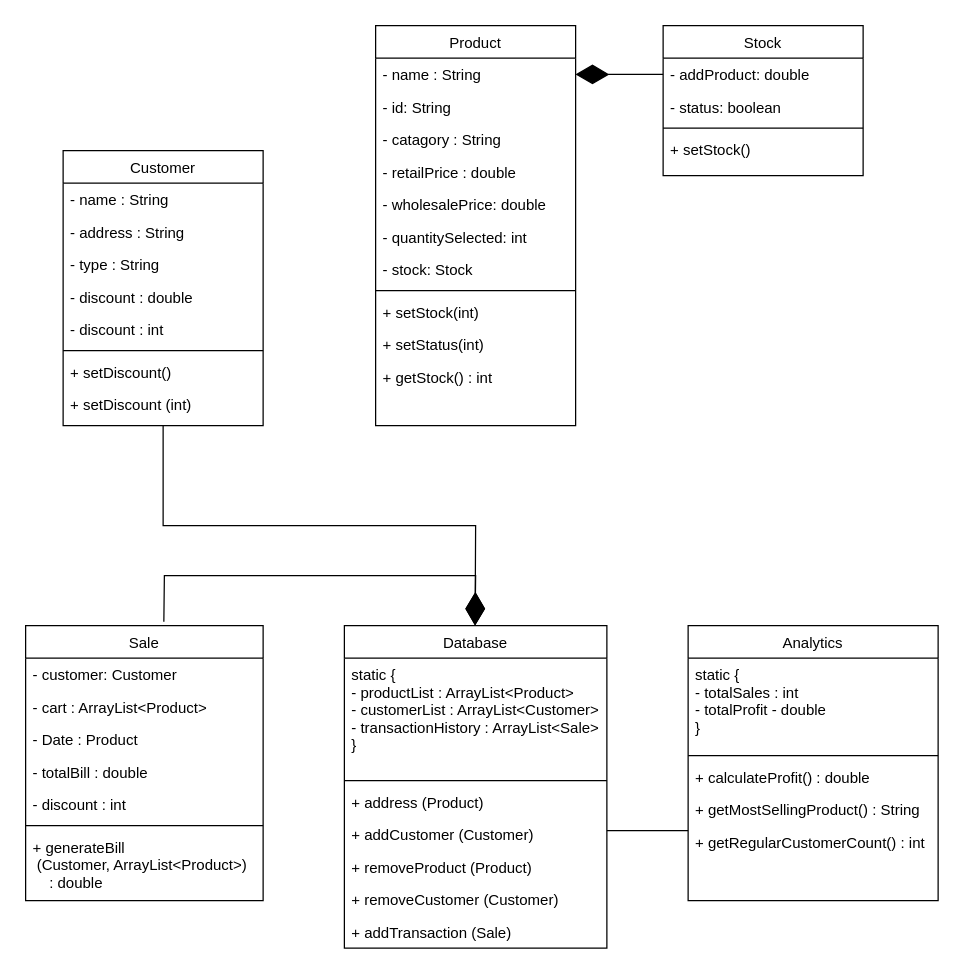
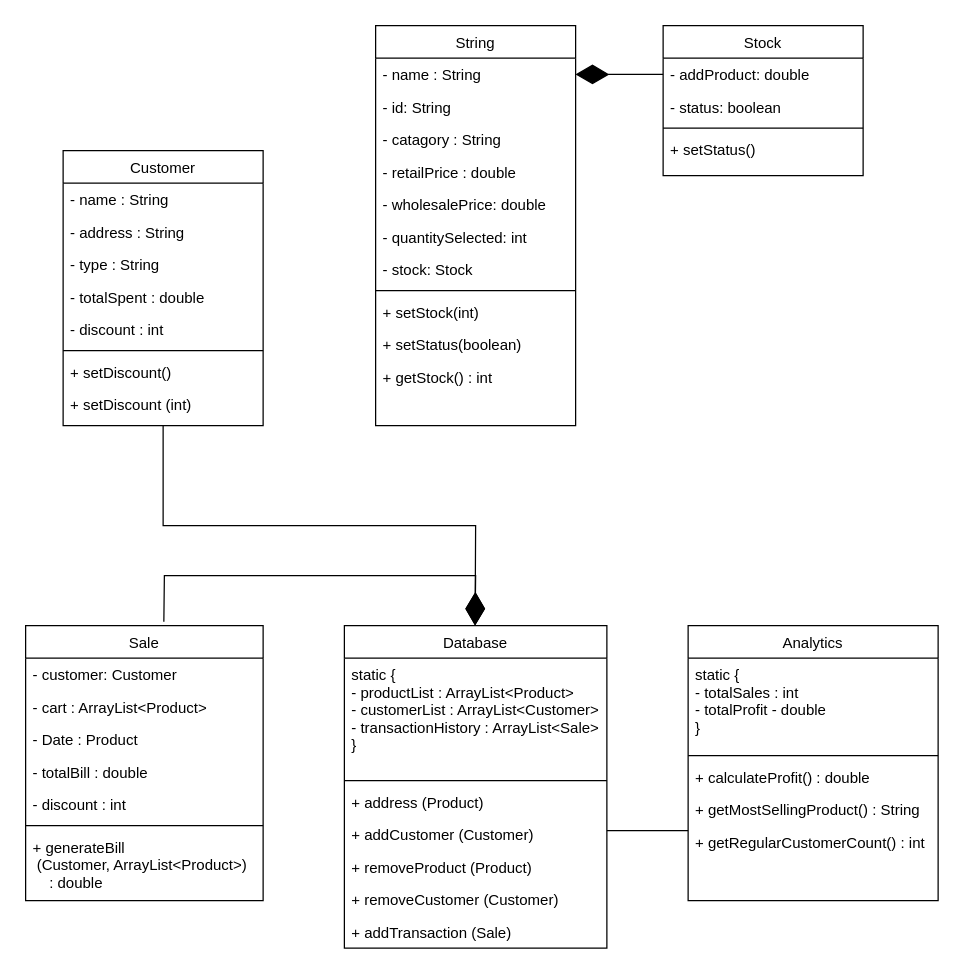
  <mxCell id="0" />
  <mxCell id="1" parent="0" />
  <mxCell id="2" value="Customer" style="swimlane;fontStyle=0;align=center;verticalAlign=top;childLayout=stackLayout;horizontal=1;startSize=26;horizontalStack=0;resizeParent=1;resizeLast=0;collapsible=1;marginBottom=0;rounded=0;shadow=0;strokeWidth=1;" parent="1" vertex="1"><mxGeometry x="50" y="120" width="160" height="220" as="geometry"><mxRectangle x="130" y="380" width="160" height="26" as="alternateBounds" /></mxGeometry></mxCell>
  <mxCell id="3" value="- name : String" style="text;align=left;verticalAlign=top;spacingLeft=4;spacingRight=4;overflow=hidden;rotatable=0;points=[[0,0.5],[1,0.5]];portConstraint=eastwest;" parent="2" vertex="1"><mxGeometry y="26" width="160" height="26" as="geometry" /></mxCell>
  <mxCell id="4" value="- address : String" style="text;align=left;verticalAlign=top;spacingLeft=4;spacingRight=4;overflow=hidden;rotatable=0;points=[[0,0.5],[1,0.5]];portConstraint=eastwest;rounded=0;shadow=0;html=0;" parent="2" vertex="1"><mxGeometry y="52" width="160" height="26" as="geometry" /></mxCell>
  <mxCell id="5" value="- type : String" style="text;align=left;verticalAlign=top;spacingLeft=4;spacingRight=4;overflow=hidden;rotatable=0;points=[[0,0.5],[1,0.5]];portConstraint=eastwest;rounded=0;shadow=0;html=0;" vertex="1" parent="2"><mxGeometry y="78" width="160" height="26" as="geometry" /></mxCell>
- <mxCell id="6" value="- discount : double" style="text;align=left;verticalAlign=top;spacingLeft=4;spacingRight=4;overflow=hidden;rotatable=0;points=[[0,0.5],[1,0.5]];portConstraint=eastwest;rounded=0;shadow=0;html=0;" vertex="1" parent="2"><mxGeometry y="104" width="160" height="26" as="geometry" /></mxCell>
+ <mxCell id="6" value="- totalSpent : double" style="text;align=left;verticalAlign=top;spacingLeft=4;spacingRight=4;overflow=hidden;rotatable=0;points=[[0,0.5],[1,0.5]];portConstraint=eastwest;rounded=0;shadow=0;html=0;" vertex="1" parent="2"><mxGeometry y="104" width="160" height="26" as="geometry" /></mxCell>
  <mxCell id="7" value="- discount : int" style="text;align=left;verticalAlign=top;spacingLeft=4;spacingRight=4;overflow=hidden;rotatable=0;points=[[0,0.5],[1,0.5]];portConstraint=eastwest;rounded=0;shadow=0;html=0;" vertex="1" parent="2"><mxGeometry y="130" width="160" height="26" as="geometry" /></mxCell>
  <mxCell id="8" value="" style="line;html=1;strokeWidth=1;align=left;verticalAlign=middle;spacingTop=-1;spacingLeft=3;spacingRight=3;rotatable=0;labelPosition=right;points=[];portConstraint=eastwest;" parent="2" vertex="1"><mxGeometry y="156" width="160" height="8" as="geometry" /></mxCell>
  <mxCell id="9" value="+ setDiscount()" style="text;align=left;verticalAlign=top;spacingLeft=4;spacingRight=4;overflow=hidden;rotatable=0;points=[[0,0.5],[1,0.5]];portConstraint=eastwest;rounded=0;shadow=0;html=0;" vertex="1" parent="2"><mxGeometry y="164" width="160" height="26" as="geometry" /></mxCell>
  <mxCell id="10" value="+ setDiscount (int)" style="text;align=left;verticalAlign=top;spacingLeft=4;spacingRight=4;overflow=hidden;rotatable=0;points=[[0,0.5],[1,0.5]];portConstraint=eastwest;rounded=0;shadow=0;html=0;" vertex="1" parent="2"><mxGeometry y="190" width="160" height="26" as="geometry" /></mxCell>
- <mxCell id="11" value="Product" style="swimlane;fontStyle=0;align=center;verticalAlign=top;childLayout=stackLayout;horizontal=1;startSize=26;horizontalStack=0;resizeParent=1;resizeLast=0;collapsible=1;marginBottom=0;rounded=0;shadow=0;strokeWidth=1;" vertex="1" parent="1"><mxGeometry x="300" y="20" width="160" height="320" as="geometry"><mxRectangle x="130" y="380" width="160" height="26" as="alternateBounds" /></mxGeometry></mxCell>
+ <mxCell id="11" value="String" style="swimlane;fontStyle=0;align=center;verticalAlign=top;childLayout=stackLayout;horizontal=1;startSize=26;horizontalStack=0;resizeParent=1;resizeLast=0;collapsible=1;marginBottom=0;rounded=0;shadow=0;strokeWidth=1;" vertex="1" parent="1"><mxGeometry x="300" y="20" width="160" height="320" as="geometry"><mxRectangle x="130" y="380" width="160" height="26" as="alternateBounds" /></mxGeometry></mxCell>
  <mxCell id="12" value="- name : String" style="text;align=left;verticalAlign=top;spacingLeft=4;spacingRight=4;overflow=hidden;rotatable=0;points=[[0,0.5],[1,0.5]];portConstraint=eastwest;" vertex="1" parent="11"><mxGeometry y="26" width="160" height="26" as="geometry" /></mxCell>
  <mxCell id="13" value="- id: String" style="text;align=left;verticalAlign=top;spacingLeft=4;spacingRight=4;overflow=hidden;rotatable=0;points=[[0,0.5],[1,0.5]];portConstraint=eastwest;rounded=0;shadow=0;html=0;" vertex="1" parent="11"><mxGeometry y="52" width="160" height="26" as="geometry" /></mxCell>
  <mxCell id="14" value="- catagory : String" style="text;align=left;verticalAlign=top;spacingLeft=4;spacingRight=4;overflow=hidden;rotatable=0;points=[[0,0.5],[1,0.5]];portConstraint=eastwest;rounded=0;shadow=0;html=0;" vertex="1" parent="11"><mxGeometry y="78" width="160" height="26" as="geometry" /></mxCell>
  <mxCell id="15" value="- retailPrice : double" style="text;align=left;verticalAlign=top;spacingLeft=4;spacingRight=4;overflow=hidden;rotatable=0;points=[[0,0.5],[1,0.5]];portConstraint=eastwest;rounded=0;shadow=0;html=0;" vertex="1" parent="11"><mxGeometry y="104" width="160" height="26" as="geometry" /></mxCell>
  <mxCell id="16" value="- wholesalePrice: double" style="text;align=left;verticalAlign=top;spacingLeft=4;spacingRight=4;overflow=hidden;rotatable=0;points=[[0,0.5],[1,0.5]];portConstraint=eastwest;rounded=0;shadow=0;html=0;" vertex="1" parent="11"><mxGeometry y="130" width="160" height="26" as="geometry" /></mxCell>
  <mxCell id="17" value="- quantitySelected: int" style="text;align=left;verticalAlign=top;spacingLeft=4;spacingRight=4;overflow=hidden;rotatable=0;points=[[0,0.5],[1,0.5]];portConstraint=eastwest;rounded=0;shadow=0;html=0;" vertex="1" parent="11"><mxGeometry y="156" width="160" height="26" as="geometry" /></mxCell>
  <mxCell id="18" value="- stock: Stock" style="text;align=left;verticalAlign=top;spacingLeft=4;spacingRight=4;overflow=hidden;rotatable=0;points=[[0,0.5],[1,0.5]];portConstraint=eastwest;rounded=0;shadow=0;html=0;" vertex="1" parent="11"><mxGeometry y="182" width="160" height="26" as="geometry" /></mxCell>
  <mxCell id="19" value="" style="line;html=1;strokeWidth=1;align=left;verticalAlign=middle;spacingTop=-1;spacingLeft=3;spacingRight=3;rotatable=0;labelPosition=right;points=[];portConstraint=eastwest;" vertex="1" parent="11"><mxGeometry y="208" width="160" height="8" as="geometry" /></mxCell>
  <mxCell id="20" value="+ setStock(int)" style="text;align=left;verticalAlign=top;spacingLeft=4;spacingRight=4;overflow=hidden;rotatable=0;points=[[0,0.5],[1,0.5]];portConstraint=eastwest;rounded=0;shadow=0;html=0;" vertex="1" parent="11"><mxGeometry y="216" width="160" height="26" as="geometry" /></mxCell>
- <mxCell id="21" value="+ setStatus(int)" style="text;align=left;verticalAlign=top;spacingLeft=4;spacingRight=4;overflow=hidden;rotatable=0;points=[[0,0.5],[1,0.5]];portConstraint=eastwest;rounded=0;shadow=0;html=0;" vertex="1" parent="11"><mxGeometry y="242" width="160" height="26" as="geometry" /></mxCell>
+ <mxCell id="21" value="+ setStatus(boolean)" style="text;align=left;verticalAlign=top;spacingLeft=4;spacingRight=4;overflow=hidden;rotatable=0;points=[[0,0.5],[1,0.5]];portConstraint=eastwest;rounded=0;shadow=0;html=0;" vertex="1" parent="11"><mxGeometry y="242" width="160" height="26" as="geometry" /></mxCell>
  <mxCell id="22" value="+ getStock() : int" style="text;align=left;verticalAlign=top;spacingLeft=4;spacingRight=4;overflow=hidden;rotatable=0;points=[[0,0.5],[1,0.5]];portConstraint=eastwest;rounded=0;shadow=0;html=0;" vertex="1" parent="11"><mxGeometry y="268" width="160" height="26" as="geometry" /></mxCell>
  <mxCell id="23" value="Analytics" style="swimlane;fontStyle=0;align=center;verticalAlign=top;childLayout=stackLayout;horizontal=1;startSize=26;horizontalStack=0;resizeParent=1;resizeLast=0;collapsible=1;marginBottom=0;rounded=0;shadow=0;strokeWidth=1;" vertex="1" parent="1"><mxGeometry x="550" y="500" width="200" height="220" as="geometry"><mxRectangle x="130" y="380" width="160" height="26" as="alternateBounds" /></mxGeometry></mxCell>
  <mxCell id="24" value="static {&#10;- totalSales : int&#10;- totalProfit - double&#10;}" style="text;align=left;verticalAlign=top;spacingLeft=4;spacingRight=4;overflow=hidden;rotatable=0;points=[[0,0.5],[1,0.5]];portConstraint=eastwest;" vertex="1" parent="23"><mxGeometry y="26" width="200" height="74" as="geometry" /></mxCell>
  <mxCell id="25" value="" style="line;html=1;strokeWidth=1;align=left;verticalAlign=middle;spacingTop=-1;spacingLeft=3;spacingRight=3;rotatable=0;labelPosition=right;points=[];portConstraint=eastwest;" vertex="1" parent="23"><mxGeometry y="100" width="200" height="8" as="geometry" /></mxCell>
  <mxCell id="26" value="+ calculateProfit() : double" style="text;align=left;verticalAlign=top;spacingLeft=4;spacingRight=4;overflow=hidden;rotatable=0;points=[[0,0.5],[1,0.5]];portConstraint=eastwest;rounded=0;shadow=0;html=0;" vertex="1" parent="23"><mxGeometry y="108" width="200" height="26" as="geometry" /></mxCell>
  <mxCell id="27" value="+ getMostSellingProduct() : String" style="text;align=left;verticalAlign=top;spacingLeft=4;spacingRight=4;overflow=hidden;rotatable=0;points=[[0,0.5],[1,0.5]];portConstraint=eastwest;rounded=0;shadow=0;html=0;" vertex="1" parent="23"><mxGeometry y="134" width="200" height="26" as="geometry" /></mxCell>
  <mxCell id="28" value="+ getRegularCustomerCount() : int" style="text;align=left;verticalAlign=top;spacingLeft=4;spacingRight=4;overflow=hidden;rotatable=0;points=[[0,0.5],[1,0.5]];portConstraint=eastwest;rounded=0;shadow=0;html=0;" vertex="1" parent="23"><mxGeometry y="160" width="200" height="26" as="geometry" /></mxCell>
  <mxCell id="29" value="Stock" style="swimlane;fontStyle=0;align=center;verticalAlign=top;childLayout=stackLayout;horizontal=1;startSize=26;horizontalStack=0;resizeParent=1;resizeLast=0;collapsible=1;marginBottom=0;rounded=0;shadow=0;strokeWidth=1;" vertex="1" parent="1"><mxGeometry x="530" y="20" width="160" height="120" as="geometry"><mxRectangle x="130" y="380" width="160" height="26" as="alternateBounds" /></mxGeometry></mxCell>
  <mxCell id="30" value="- addProduct: double" style="text;align=left;verticalAlign=top;spacingLeft=4;spacingRight=4;overflow=hidden;rotatable=0;points=[[0,0.5],[1,0.5]];portConstraint=eastwest;rounded=0;shadow=0;html=0;" vertex="1" parent="29"><mxGeometry y="26" width="160" height="26" as="geometry" /></mxCell>
  <mxCell id="31" value="- status: boolean" style="text;align=left;verticalAlign=top;spacingLeft=4;spacingRight=4;overflow=hidden;rotatable=0;points=[[0,0.5],[1,0.5]];portConstraint=eastwest;rounded=0;shadow=0;html=0;" vertex="1" parent="29"><mxGeometry y="52" width="160" height="26" as="geometry" /></mxCell>
  <mxCell id="32" value="" style="line;html=1;strokeWidth=1;align=left;verticalAlign=middle;spacingTop=-1;spacingLeft=3;spacingRight=3;rotatable=0;labelPosition=right;points=[];portConstraint=eastwest;" vertex="1" parent="29"><mxGeometry y="78" width="160" height="8" as="geometry" /></mxCell>
- <mxCell id="33" value="+ setStock()" style="text;align=left;verticalAlign=top;spacingLeft=4;spacingRight=4;overflow=hidden;rotatable=0;points=[[0,0.5],[1,0.5]];portConstraint=eastwest;rounded=0;shadow=0;html=0;" vertex="1" parent="29"><mxGeometry y="86" width="160" height="26" as="geometry" /></mxCell>
+ <mxCell id="33" value="+ setStatus()" style="text;align=left;verticalAlign=top;spacingLeft=4;spacingRight=4;overflow=hidden;rotatable=0;points=[[0,0.5],[1,0.5]];portConstraint=eastwest;rounded=0;shadow=0;html=0;" vertex="1" parent="29"><mxGeometry y="86" width="160" height="26" as="geometry" /></mxCell>
  <mxCell id="34" value="Database" style="swimlane;fontStyle=0;align=center;verticalAlign=top;childLayout=stackLayout;horizontal=1;startSize=26;horizontalStack=0;resizeParent=1;resizeLast=0;collapsible=1;marginBottom=0;rounded=0;shadow=0;strokeWidth=1;" vertex="1" parent="1"><mxGeometry x="275" y="500" width="210" height="258" as="geometry"><mxRectangle x="130" y="380" width="160" height="26" as="alternateBounds" /></mxGeometry></mxCell>
  <mxCell id="35" value="static {&#10;- productList : ArrayList&lt;Product&gt;&#10;- customerList : ArrayList&lt;Customer&gt;&#10;- transactionHistory : ArrayList&lt;Sale&gt;&#10;}" style="text;align=left;verticalAlign=top;spacingLeft=4;spacingRight=4;overflow=hidden;rotatable=0;points=[[0,0.5],[1,0.5]];portConstraint=eastwest;rounded=0;shadow=0;html=0;" vertex="1" parent="34"><mxGeometry y="26" width="210" height="94" as="geometry" /></mxCell>
  <mxCell id="36" value="" style="line;html=1;strokeWidth=1;align=left;verticalAlign=middle;spacingTop=-1;spacingLeft=3;spacingRight=3;rotatable=0;labelPosition=right;points=[];portConstraint=eastwest;" vertex="1" parent="34"><mxGeometry y="120" width="210" height="8" as="geometry" /></mxCell>
  <mxCell id="37" value="+ address (Product)" style="text;align=left;verticalAlign=top;spacingLeft=4;spacingRight=4;overflow=hidden;rotatable=0;points=[[0,0.5],[1,0.5]];portConstraint=eastwest;rounded=0;shadow=0;html=0;" vertex="1" parent="34"><mxGeometry y="128" width="210" height="26" as="geometry" /></mxCell>
  <mxCell id="38" value="+ addCustomer (Customer)" style="text;align=left;verticalAlign=top;spacingLeft=4;spacingRight=4;overflow=hidden;rotatable=0;points=[[0,0.5],[1,0.5]];portConstraint=eastwest;rounded=0;shadow=0;html=0;" vertex="1" parent="34"><mxGeometry y="154" width="210" height="26" as="geometry" /></mxCell>
  <mxCell id="39" value="+ removeProduct (Product)" style="text;align=left;verticalAlign=top;spacingLeft=4;spacingRight=4;overflow=hidden;rotatable=0;points=[[0,0.5],[1,0.5]];portConstraint=eastwest;rounded=0;shadow=0;html=0;" vertex="1" parent="34"><mxGeometry y="180" width="210" height="26" as="geometry" /></mxCell>
  <mxCell id="40" value="+ removeCustomer (Customer)" style="text;align=left;verticalAlign=top;spacingLeft=4;spacingRight=4;overflow=hidden;rotatable=0;points=[[0,0.5],[1,0.5]];portConstraint=eastwest;rounded=0;shadow=0;html=0;" vertex="1" parent="34"><mxGeometry y="206" width="210" height="26" as="geometry" /></mxCell>
  <mxCell id="41" value="+ addTransaction (Sale)" style="text;align=left;verticalAlign=top;spacingLeft=4;spacingRight=4;overflow=hidden;rotatable=0;points=[[0,0.5],[1,0.5]];portConstraint=eastwest;rounded=0;shadow=0;html=0;" vertex="1" parent="34"><mxGeometry y="232" width="210" height="26" as="geometry" /></mxCell>
  <mxCell id="42" value="Sale" style="swimlane;fontStyle=0;align=center;verticalAlign=top;childLayout=stackLayout;horizontal=1;startSize=26;horizontalStack=0;resizeParent=1;resizeLast=0;collapsible=1;marginBottom=0;rounded=0;shadow=0;strokeWidth=1;" vertex="1" parent="1"><mxGeometry x="20" y="500" width="190" height="220" as="geometry"><mxRectangle x="130" y="380" width="160" height="26" as="alternateBounds" /></mxGeometry></mxCell>
  <mxCell id="43" value="- customer: Customer" style="text;align=left;verticalAlign=top;spacingLeft=4;spacingRight=4;overflow=hidden;rotatable=0;points=[[0,0.5],[1,0.5]];portConstraint=eastwest;rounded=0;shadow=0;html=0;" vertex="1" parent="42"><mxGeometry y="26" width="190" height="26" as="geometry" /></mxCell>
  <mxCell id="44" value="- cart : ArrayList&lt;Product&gt;" style="text;align=left;verticalAlign=top;spacingLeft=4;spacingRight=4;overflow=hidden;rotatable=0;points=[[0,0.5],[1,0.5]];portConstraint=eastwest;rounded=0;shadow=0;html=0;" vertex="1" parent="42"><mxGeometry y="52" width="190" height="26" as="geometry" /></mxCell>
  <mxCell id="45" value="- Date : Product" style="text;align=left;verticalAlign=top;spacingLeft=4;spacingRight=4;overflow=hidden;rotatable=0;points=[[0,0.5],[1,0.5]];portConstraint=eastwest;rounded=0;shadow=0;html=0;" vertex="1" parent="42"><mxGeometry y="78" width="190" height="26" as="geometry" /></mxCell>
  <mxCell id="46" value="- totalBill : double" style="text;align=left;verticalAlign=top;spacingLeft=4;spacingRight=4;overflow=hidden;rotatable=0;points=[[0,0.5],[1,0.5]];portConstraint=eastwest;rounded=0;shadow=0;html=0;" vertex="1" parent="42"><mxGeometry y="104" width="190" height="26" as="geometry" /></mxCell>
  <mxCell id="47" value="- discount : int" style="text;align=left;verticalAlign=top;spacingLeft=4;spacingRight=4;overflow=hidden;rotatable=0;points=[[0,0.5],[1,0.5]];portConstraint=eastwest;rounded=0;shadow=0;html=0;" vertex="1" parent="42"><mxGeometry y="130" width="190" height="26" as="geometry" /></mxCell>
  <mxCell id="48" value="" style="line;html=1;strokeWidth=1;align=left;verticalAlign=middle;spacingTop=-1;spacingLeft=3;spacingRight=3;rotatable=0;labelPosition=right;points=[];portConstraint=eastwest;" vertex="1" parent="42"><mxGeometry y="156" width="190" height="8" as="geometry" /></mxCell>
  <mxCell id="49" value="+ generateBill&#10; (Customer, ArrayList&lt;Product&gt;)&#10;    : double" style="text;align=left;verticalAlign=top;spacingLeft=4;spacingRight=4;overflow=hidden;rotatable=0;points=[[0,0.5],[1,0.5]];portConstraint=eastwest;rounded=0;shadow=0;html=0;" vertex="1" parent="42"><mxGeometry y="164" width="190" height="46" as="geometry" /></mxCell>
  <mxCell id="50" value="" style="endArrow=diamondThin;endFill=1;endSize=24;html=1;rounded=0;entryX=1;entryY=0.5;entryDx=0;entryDy=0;exitX=0;exitY=0.5;exitDx=0;exitDy=0;" edge="1" parent="1" source="30" target="12"><mxGeometry width="160" relative="1" as="geometry"><mxPoint x="530" y="55.9" as="sourcePoint" /><mxPoint x="461.76" y="104.104" as="targetPoint" /></mxGeometry></mxCell>
  <mxCell id="51" value="" style="endArrow=diamondThin;endFill=1;endSize=24;html=1;rounded=0;entryX=0.5;entryY=0;entryDx=0;entryDy=0;exitX=0.5;exitY=1;exitDx=0;exitDy=0;" edge="1" parent="1" source="2"><mxGeometry width="160" relative="1" as="geometry"><mxPoint x="379.58" y="340" as="sourcePoint" /><mxPoint x="379.58" y="500" as="targetPoint" /><Array as="points"><mxPoint x="130" y="420" /><mxPoint x="380" y="420" /></Array></mxGeometry></mxCell>
  <mxCell id="52" value="" style="endArrow=diamondThin;endFill=1;endSize=24;html=1;rounded=0;entryX=0.5;entryY=0;entryDx=0;entryDy=0;exitX=0.582;exitY=-0.014;exitDx=0;exitDy=0;exitPerimeter=0;" edge="1" parent="1" source="42"><mxGeometry width="160" relative="1" as="geometry"><mxPoint x="130" y="340" as="sourcePoint" /><mxPoint x="379.58" y="500" as="targetPoint" /><Array as="points"><mxPoint x="131" y="460" /><mxPoint x="380" y="460" /></Array></mxGeometry></mxCell>
  <mxCell id="53" value="" style="line;strokeWidth=1;fillColor=none;align=left;verticalAlign=middle;spacingTop=-1;spacingLeft=3;spacingRight=3;rotatable=0;labelPosition=right;points=[];portConstraint=eastwest;strokeColor=inherit;" vertex="1" parent="1"><mxGeometry x="485" y="660" width="65" height="8" as="geometry" /></mxCell>
